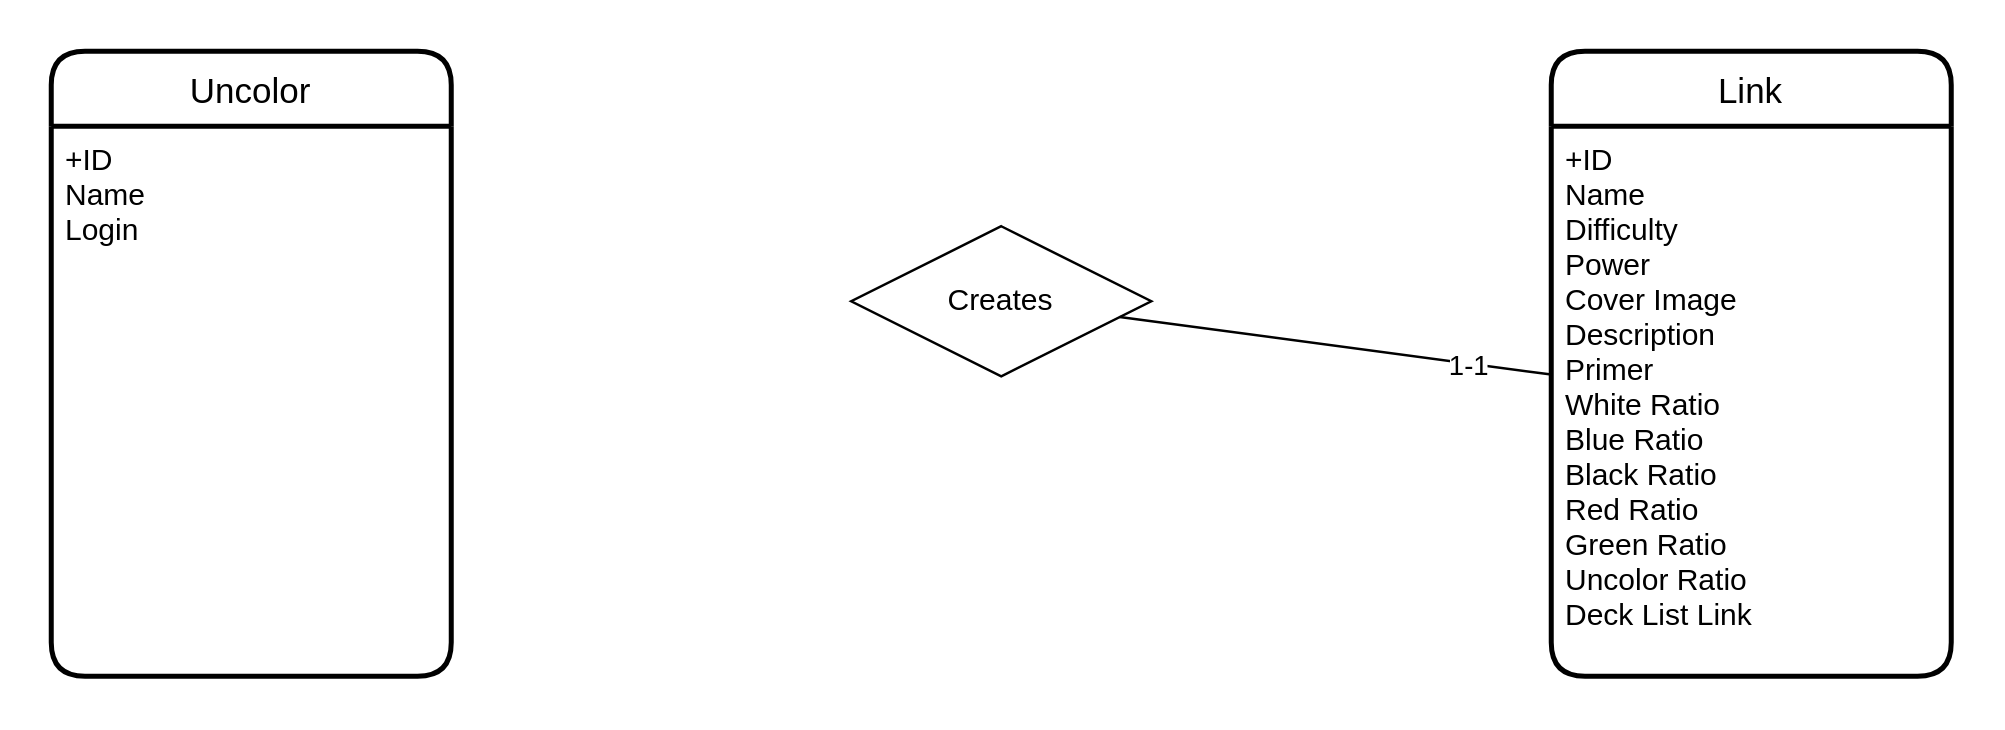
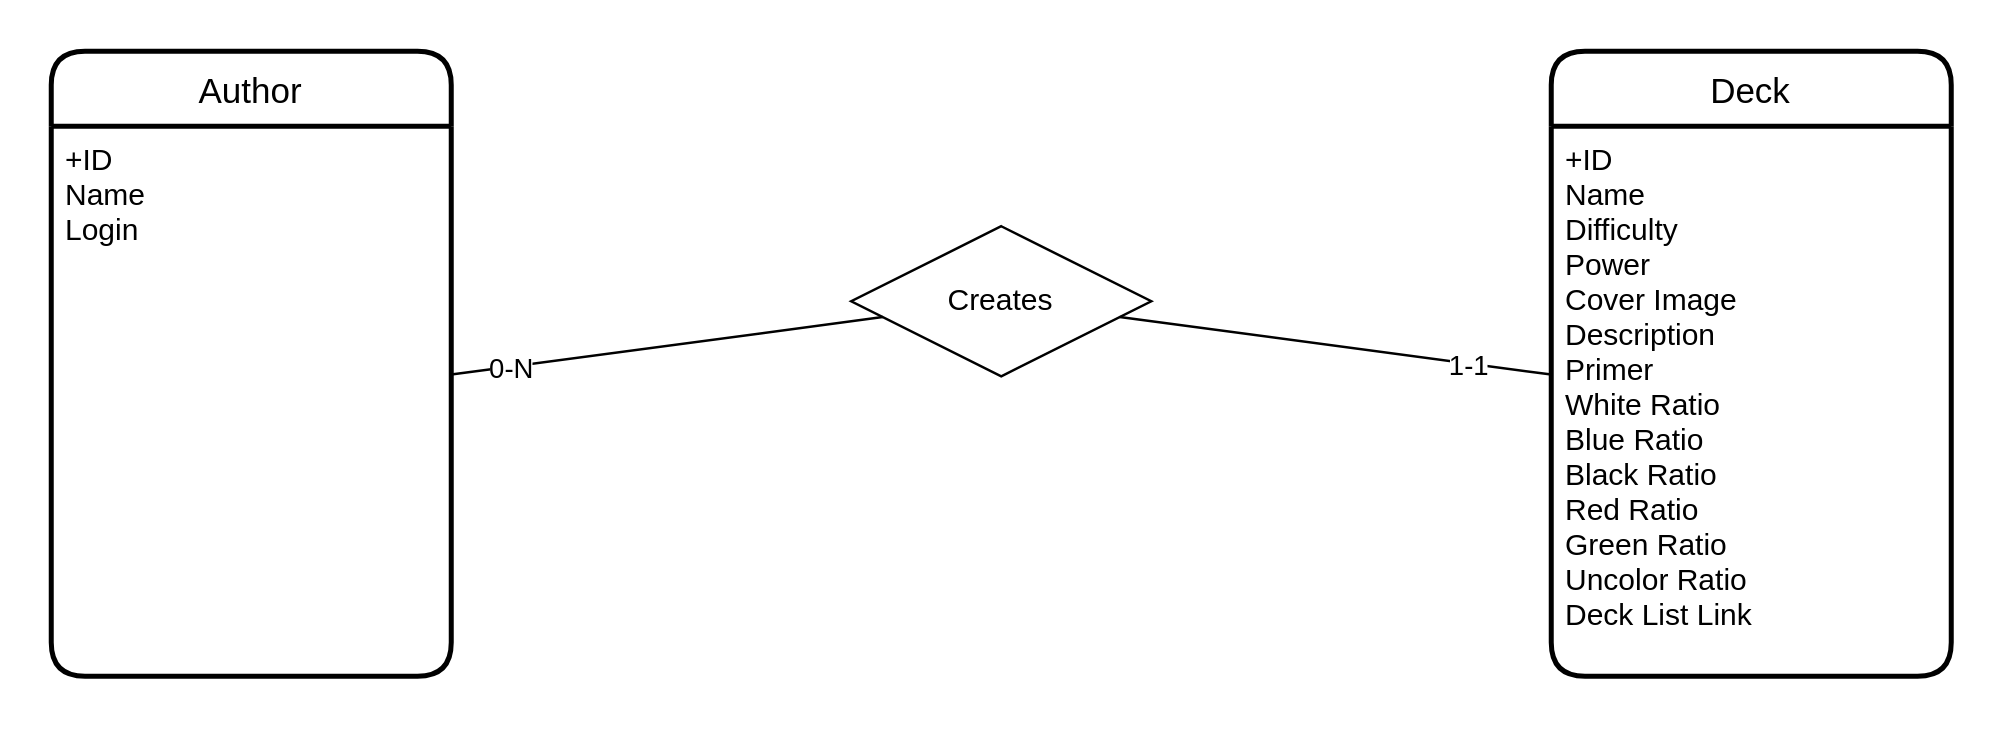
  <mxCell id="0" />
  <mxCell id="1" parent="0" />
- <mxCell id="2" value="Link" style="swimlane;childLayout=stackLayout;horizontal=1;startSize=30;horizontalStack=0;rounded=1;fontSize=14;fontStyle=0;strokeWidth=2;resizeParent=0;resizeLast=1;shadow=0;dashed=0;align=center;" vertex="1" parent="1"><mxGeometry x="620" y="20" width="160" height="250" as="geometry" /></mxCell>
+ <mxCell id="2" value="Deck" style="swimlane;childLayout=stackLayout;horizontal=1;startSize=30;horizontalStack=0;rounded=1;fontSize=14;fontStyle=0;strokeWidth=2;resizeParent=0;resizeLast=1;shadow=0;dashed=0;align=center;" vertex="1" parent="1"><mxGeometry x="620" y="20" width="160" height="250" as="geometry" /></mxCell>
  <mxCell id="3" value="+ID&#10;Name&#10;Difficulty&#10;Power&#10;Cover Image&#10;Description&#10;Primer&#10;White Ratio&#10;Blue Ratio&#10;Black Ratio&#10;Red Ratio&#10;Green Ratio&#10;Uncolor Ratio&#10;Deck List Link" style="align=left;strokeColor=none;fillColor=none;spacingLeft=4;fontSize=12;verticalAlign=top;resizable=0;rotatable=0;part=1;" vertex="1" parent="2"><mxGeometry y="30" width="160" height="220" as="geometry" /></mxCell>
- <mxCell id="4" value="Uncolor" style="swimlane;childLayout=stackLayout;horizontal=1;startSize=30;horizontalStack=0;rounded=1;fontSize=14;fontStyle=0;strokeWidth=2;resizeParent=0;resizeLast=1;shadow=0;dashed=0;align=center;" vertex="1" parent="1"><mxGeometry x="20" y="20" width="160" height="250" as="geometry" /></mxCell>
+ <mxCell id="4" value="Author" style="swimlane;childLayout=stackLayout;horizontal=1;startSize=30;horizontalStack=0;rounded=1;fontSize=14;fontStyle=0;strokeWidth=2;resizeParent=0;resizeLast=1;shadow=0;dashed=0;align=center;" vertex="1" parent="1"><mxGeometry x="20" y="20" width="160" height="250" as="geometry" /></mxCell>
  <mxCell id="5" value="+ID&#10;Name&#10;Login" style="align=left;strokeColor=none;fillColor=none;spacingLeft=4;fontSize=12;verticalAlign=top;resizable=0;rotatable=0;part=1;" vertex="1" parent="4"><mxGeometry y="30" width="160" height="220" as="geometry" /></mxCell>
  <mxCell id="6" value="Creates" style="shape=rhombus;perimeter=rhombusPerimeter;whiteSpace=wrap;html=1;align=center;" vertex="1" parent="1"><mxGeometry x="340" y="90" width="120" height="60" as="geometry" /></mxCell>
+ <mxCell id="7" value="" style="endArrow=none;html=1;rounded=0;" edge="1" parent="1" source="6" target="5"><mxGeometry width="50" height="50" relative="1" as="geometry"><mxPoint x="400" y="190" as="sourcePoint" /><mxPoint x="450" y="140" as="targetPoint" /></mxGeometry></mxCell>
+ <mxCell id="8" value="0-N" style="edgeLabel;html=1;align=center;verticalAlign=middle;resizable=0;points=[];fontColor=default;" vertex="1" connectable="0" parent="7"><mxGeometry x="0.728" relative="1" as="geometry"><mxPoint as="offset" /></mxGeometry></mxCell>
  <mxCell id="9" value="" style="endArrow=none;html=1;rounded=0;" edge="1" parent="1" source="6" target="3"><mxGeometry width="50" height="50" relative="1" as="geometry"><mxPoint x="367.143" y="118.571" as="sourcePoint" /><mxPoint x="190" y="154" as="targetPoint" /></mxGeometry></mxCell>
  <mxCell id="10" value="1-1" style="edgeLabel;html=1;align=center;verticalAlign=middle;resizable=0;points=[];fontColor=default;" vertex="1" connectable="0" parent="9"><mxGeometry x="0.621" y="-1" relative="1" as="geometry"><mxPoint as="offset" /></mxGeometry></mxCell>
